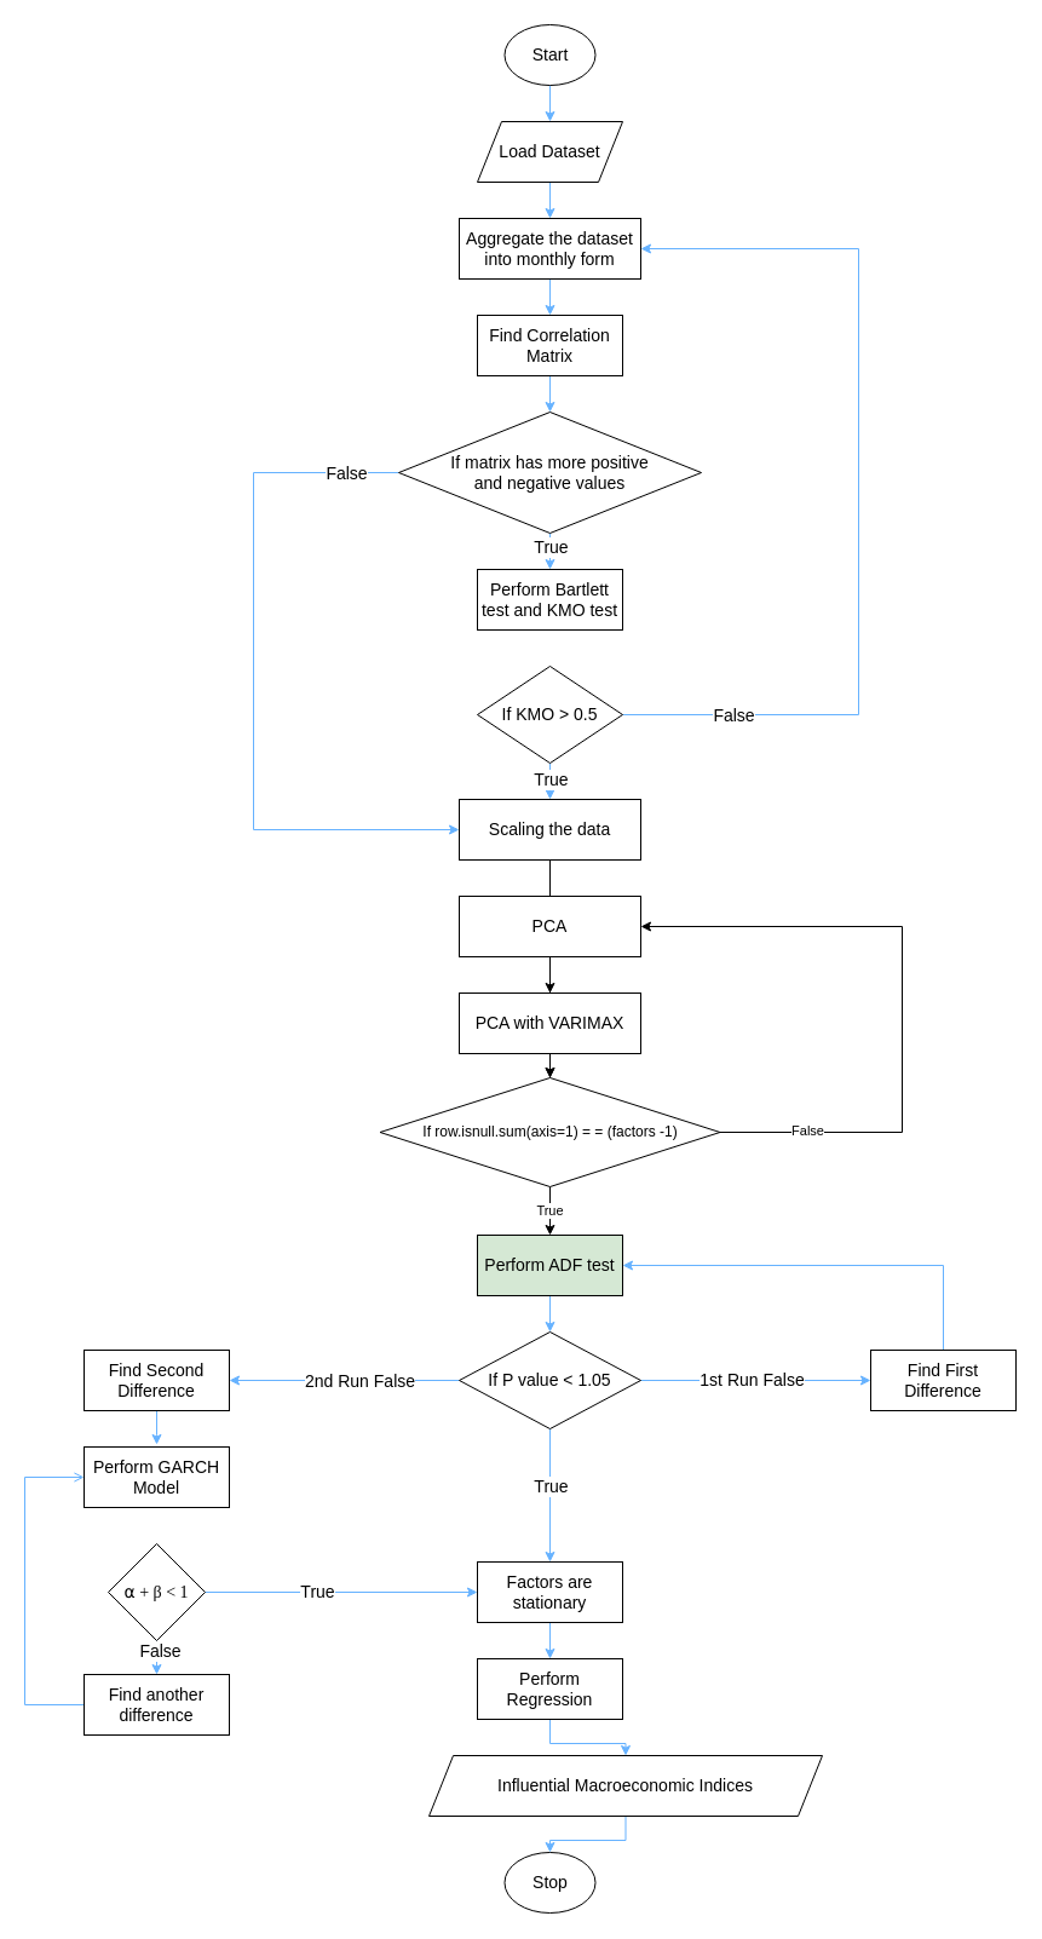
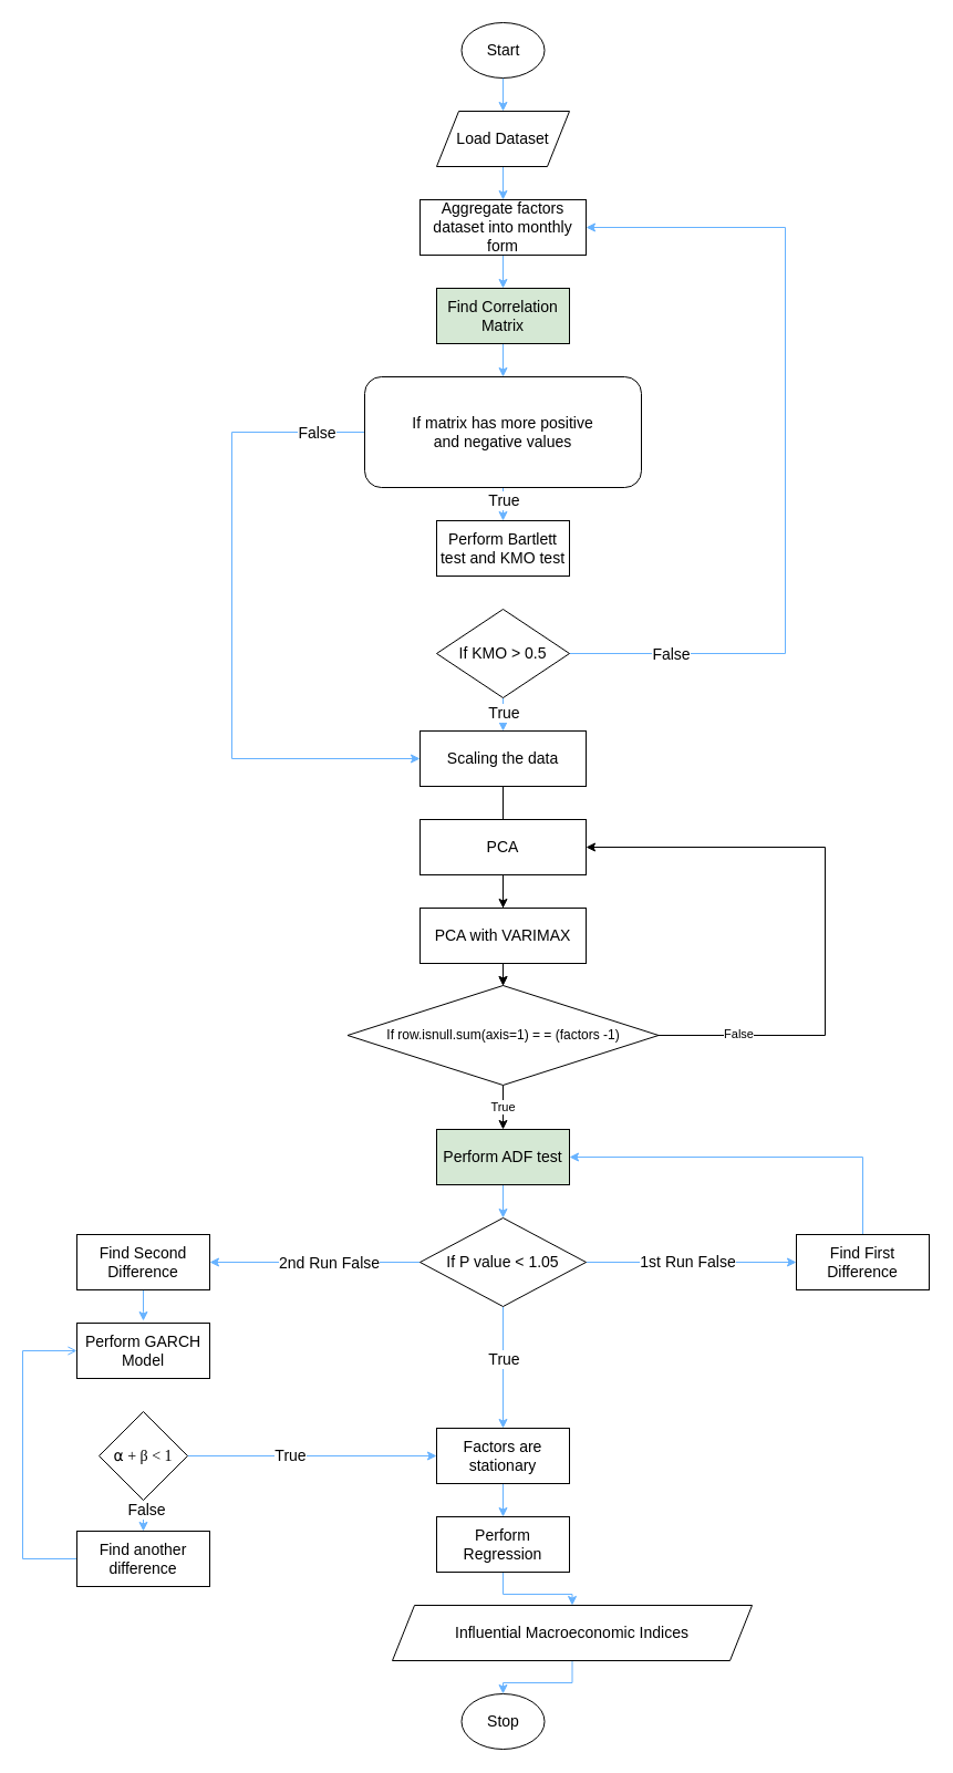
  <mxCell id="0" />
  <mxCell id="1" parent="0" />
  <mxCell id="2" style="edgeStyle=orthogonalEdgeStyle;rounded=0;orthogonalLoop=1;jettySize=auto;html=1;entryX=0.5;entryY=0;entryDx=0;entryDy=0;fontSize=14;strokeColor=#66B2FF;" parent="1" source="3" target="5" edge="1"><mxGeometry relative="1" as="geometry" /></mxCell>
  <mxCell id="3" value="Start" style="ellipse;whiteSpace=wrap;html=1;fontSize=14;" parent="1" vertex="1"><mxGeometry x="416.5" y="20" width="75" height="50" as="geometry" /></mxCell>
  <mxCell id="4" value="" style="edgeStyle=orthogonalEdgeStyle;rounded=0;orthogonalLoop=1;jettySize=auto;html=1;fontSize=14;strokeColor=#66B2FF;" parent="1" source="5" target="7" edge="1"><mxGeometry relative="1" as="geometry" /></mxCell>
  <mxCell id="5" value="Load Dataset" style="shape=parallelogram;perimeter=parallelogramPerimeter;whiteSpace=wrap;html=1;fixedSize=1;fontSize=14;" parent="1" vertex="1"><mxGeometry x="394" y="100" width="120" height="50" as="geometry" /></mxCell>
  <mxCell id="6" style="edgeStyle=orthogonalEdgeStyle;rounded=0;orthogonalLoop=1;jettySize=auto;html=1;entryX=0.5;entryY=0;entryDx=0;entryDy=0;fontSize=14;strokeColor=#66B2FF;" parent="1" source="7" target="9" edge="1"><mxGeometry relative="1" as="geometry" /></mxCell>
- <mxCell id="7" value="Aggregate the dataset into monthly form" style="rounded=0;whiteSpace=wrap;html=1;fontSize=14;" parent="1" vertex="1"><mxGeometry x="379" y="180" width="150" height="50" as="geometry" /></mxCell>
+ <mxCell id="7" value="Aggregate factors dataset into monthly form" style="rounded=0;whiteSpace=wrap;html=1;fontSize=14;" parent="1" vertex="1"><mxGeometry x="379" y="180" width="150" height="50" as="geometry" /></mxCell>
  <mxCell id="8" style="edgeStyle=orthogonalEdgeStyle;rounded=0;orthogonalLoop=1;jettySize=auto;html=1;entryX=0.5;entryY=0;entryDx=0;entryDy=0;fontSize=14;strokeColor=#66B2FF;" parent="1" source="9" target="14" edge="1"><mxGeometry relative="1" as="geometry" /></mxCell>
- <mxCell id="9" value="Find Correlation Matrix" style="rounded=0;whiteSpace=wrap;html=1;fontSize=14;" parent="1" vertex="1"><mxGeometry x="394" y="260" width="120" height="50" as="geometry" /></mxCell>
+ <mxCell id="9" value="Find Correlation Matrix" style="rounded=0;whiteSpace=wrap;html=1;fontSize=14;fillColor=#d5e8d4;" parent="1" vertex="1"><mxGeometry x="394" y="260" width="120" height="50" as="geometry" /></mxCell>
  <mxCell id="10" style="edgeStyle=orthogonalEdgeStyle;rounded=0;orthogonalLoop=1;jettySize=auto;html=1;entryX=0.5;entryY=0;entryDx=0;entryDy=0;fontSize=14;strokeColor=#66B2FF;" parent="1" source="14" target="15" edge="1"><mxGeometry relative="1" as="geometry" /></mxCell>
  <mxCell id="11" value="True" style="edgeLabel;html=1;align=center;verticalAlign=middle;resizable=0;points=[];fontSize=14;" parent="10" vertex="1" connectable="0"><mxGeometry x="0.24" y="1" relative="1" as="geometry"><mxPoint x="-1" as="offset" /></mxGeometry></mxCell>
  <mxCell id="12" style="edgeStyle=orthogonalEdgeStyle;rounded=0;orthogonalLoop=1;jettySize=auto;html=1;entryX=0;entryY=0.5;entryDx=0;entryDy=0;fontSize=14;strokeColor=#66B2FF;" parent="1" source="14" target="22" edge="1"><mxGeometry relative="1" as="geometry"><Array as="points"><mxPoint x="209" y="390" /><mxPoint x="209" y="685" /></Array></mxGeometry></mxCell>
  <mxCell id="13" value="False" style="edgeLabel;html=1;align=center;verticalAlign=middle;resizable=0;points=[];fontSize=14;" parent="12" vertex="1" connectable="0"><mxGeometry x="-0.85" relative="1" as="geometry"><mxPoint as="offset" /></mxGeometry></mxCell>
- <mxCell id="14" value="If matrix has more positive &lt;br&gt;and negative values" style="rhombus;whiteSpace=wrap;html=1;fontSize=14;align=center;" parent="1" vertex="1"><mxGeometry x="329" y="340" width="250" height="100" as="geometry" /></mxCell>
+ <mxCell id="14" value="If matrix has more positive &lt;br&gt;and negative values" style="whiteSpace=wrap;html=1;fontSize=14;align=center;rounded=1;" parent="1" vertex="1"><mxGeometry x="329" y="340" width="250" height="100" as="geometry" /></mxCell>
  <mxCell id="15" value="Perform Bartlett test and KMO test" style="rounded=0;whiteSpace=wrap;html=1;fontSize=14;" parent="1" vertex="1"><mxGeometry x="394" y="470" width="120" height="50" as="geometry" /></mxCell>
  <mxCell id="16" style="edgeStyle=orthogonalEdgeStyle;rounded=0;orthogonalLoop=1;jettySize=auto;html=1;entryX=0.5;entryY=0;entryDx=0;entryDy=0;fontSize=14;strokeColor=#66B2FF;" parent="1" source="20" target="22" edge="1"><mxGeometry relative="1" as="geometry" /></mxCell>
  <mxCell id="17" value="True" style="edgeLabel;html=1;align=center;verticalAlign=middle;resizable=0;points=[];fontSize=14;" parent="16" vertex="1" connectable="0"><mxGeometry x="0.32" y="1" relative="1" as="geometry"><mxPoint x="-1" as="offset" /></mxGeometry></mxCell>
  <mxCell id="18" style="edgeStyle=orthogonalEdgeStyle;rounded=0;orthogonalLoop=1;jettySize=auto;html=1;entryX=1;entryY=0.5;entryDx=0;entryDy=0;fontSize=14;strokeColor=#66B2FF;" parent="1" source="20" target="7" edge="1"><mxGeometry relative="1" as="geometry"><Array as="points"><mxPoint x="709" y="590" /><mxPoint x="709" y="205" /></Array></mxGeometry></mxCell>
  <mxCell id="19" value="False" style="edgeLabel;html=1;align=center;verticalAlign=middle;resizable=0;points=[];fontSize=14;" parent="18" vertex="1" connectable="0"><mxGeometry x="-0.76" y="-2" relative="1" as="geometry"><mxPoint y="-2" as="offset" /></mxGeometry></mxCell>
  <mxCell id="20" value="If KMO &amp;gt; 0.5" style="rhombus;whiteSpace=wrap;html=1;fontSize=14;" parent="1" vertex="1"><mxGeometry x="394" y="550" width="120" height="80" as="geometry" /></mxCell>
  <mxCell id="21" value="" style="edgeStyle=orthogonalEdgeStyle;rounded=0;orthogonalLoop=1;jettySize=auto;html=1;" edge="1" parent="1" source="22" target="54"><mxGeometry relative="1" as="geometry" /></mxCell>
  <mxCell id="22" value="Scaling the data" style="rounded=0;whiteSpace=wrap;html=1;fontSize=14;" parent="1" vertex="1"><mxGeometry x="379" y="660" width="150" height="50" as="geometry" /></mxCell>
  <mxCell id="23" style="edgeStyle=orthogonalEdgeStyle;rounded=0;orthogonalLoop=1;jettySize=auto;html=1;entryX=0.5;entryY=0;entryDx=0;entryDy=0;fontSize=14;strokeColor=#66B2FF;" parent="1" source="24" target="31" edge="1"><mxGeometry relative="1" as="geometry" /></mxCell>
  <mxCell id="24" value="Perform ADF test" style="rounded=0;whiteSpace=wrap;html=1;fontSize=14;fillColor=#d5e8d4;" parent="1" vertex="1"><mxGeometry x="394" y="1020" width="120" height="50" as="geometry" /></mxCell>
  <mxCell id="25" style="edgeStyle=orthogonalEdgeStyle;rounded=0;orthogonalLoop=1;jettySize=auto;html=1;entryX=1;entryY=0.5;entryDx=0;entryDy=0;fontSize=14;strokeColor=#66B2FF;" parent="1" source="31" target="40" edge="1"><mxGeometry relative="1" as="geometry" /></mxCell>
  <mxCell id="26" value="2nd Run False" style="edgeLabel;html=1;align=center;verticalAlign=middle;resizable=0;points=[];fontSize=14;" parent="25" vertex="1" connectable="0"><mxGeometry x="-0.126" y="2" relative="1" as="geometry"><mxPoint y="-2" as="offset" /></mxGeometry></mxCell>
  <mxCell id="27" style="edgeStyle=orthogonalEdgeStyle;rounded=0;orthogonalLoop=1;jettySize=auto;html=1;entryX=0;entryY=0.5;entryDx=0;entryDy=0;fontSize=14;strokeColor=#66B2FF;" parent="1" source="31" target="50" edge="1"><mxGeometry relative="1" as="geometry" /></mxCell>
  <mxCell id="28" value="1st Run False" style="edgeLabel;html=1;align=center;verticalAlign=middle;resizable=0;points=[];fontSize=14;" parent="27" vertex="1" connectable="0"><mxGeometry x="-0.042" y="1" relative="1" as="geometry"><mxPoint as="offset" /></mxGeometry></mxCell>
  <mxCell id="29" style="edgeStyle=orthogonalEdgeStyle;rounded=0;orthogonalLoop=1;jettySize=auto;html=1;entryX=0.5;entryY=0;entryDx=0;entryDy=0;fontSize=14;strokeColor=#66B2FF;" parent="1" source="31" target="33" edge="1"><mxGeometry relative="1" as="geometry" /></mxCell>
  <mxCell id="30" value="True" style="edgeLabel;html=1;align=center;verticalAlign=middle;resizable=0;points=[];fontSize=14;" parent="29" vertex="1" connectable="0"><mxGeometry x="-0.145" y="1" relative="1" as="geometry"><mxPoint x="-1" as="offset" /></mxGeometry></mxCell>
  <mxCell id="31" value="If P value &amp;lt; 1.05" style="rhombus;whiteSpace=wrap;html=1;fontSize=14;" parent="1" vertex="1"><mxGeometry x="379" y="1100" width="150" height="80" as="geometry" /></mxCell>
  <mxCell id="32" style="edgeStyle=orthogonalEdgeStyle;rounded=0;orthogonalLoop=1;jettySize=auto;html=1;entryX=0.5;entryY=0;entryDx=0;entryDy=0;fontSize=14;strokeColor=#66B2FF;" parent="1" source="33" target="35" edge="1"><mxGeometry relative="1" as="geometry" /></mxCell>
  <mxCell id="33" value="Factors are stationary" style="rounded=0;whiteSpace=wrap;html=1;fontSize=14;" parent="1" vertex="1"><mxGeometry x="394" y="1290" width="120" height="50" as="geometry" /></mxCell>
  <mxCell id="34" style="edgeStyle=orthogonalEdgeStyle;rounded=0;orthogonalLoop=1;jettySize=auto;html=1;entryX=0.5;entryY=0;entryDx=0;entryDy=0;fontSize=14;strokeColor=#66B2FF;" parent="1" source="35" target="37" edge="1"><mxGeometry relative="1" as="geometry" /></mxCell>
  <mxCell id="35" value="Perform Regression" style="rounded=0;whiteSpace=wrap;html=1;fontSize=14;" parent="1" vertex="1"><mxGeometry x="394" y="1370" width="120" height="50" as="geometry" /></mxCell>
  <mxCell id="36" style="edgeStyle=orthogonalEdgeStyle;rounded=0;orthogonalLoop=1;jettySize=auto;html=1;entryX=0.5;entryY=0;entryDx=0;entryDy=0;fontSize=14;strokeColor=#66B2FF;" parent="1" source="37" target="38" edge="1"><mxGeometry relative="1" as="geometry" /></mxCell>
  <mxCell id="37" value="Influential Macroeconomic Indices" style="shape=parallelogram;perimeter=parallelogramPerimeter;whiteSpace=wrap;html=1;fixedSize=1;fontSize=14;" parent="1" vertex="1"><mxGeometry x="354" y="1450" width="325" height="50" as="geometry" /></mxCell>
  <mxCell id="38" value="Stop" style="ellipse;whiteSpace=wrap;html=1;fontSize=14;" parent="1" vertex="1"><mxGeometry x="416.5" y="1530" width="75" height="50" as="geometry" /></mxCell>
  <mxCell id="39" style="edgeStyle=orthogonalEdgeStyle;rounded=0;orthogonalLoop=1;jettySize=auto;html=1;fontSize=14;strokeColor=#66B2FF;" parent="1" source="40" edge="1"><mxGeometry relative="1" as="geometry"><mxPoint x="129" y="1193" as="targetPoint" /></mxGeometry></mxCell>
  <mxCell id="40" value="Find Second Difference" style="rounded=0;whiteSpace=wrap;html=1;fontSize=14;" parent="1" vertex="1"><mxGeometry x="69" y="1115" width="120" height="50" as="geometry" /></mxCell>
  <mxCell id="41" value="Perform GARCH Model" style="rounded=0;whiteSpace=wrap;html=1;fontSize=14;" parent="1" vertex="1"><mxGeometry x="69" y="1195" width="120" height="50" as="geometry" /></mxCell>
  <mxCell id="42" value="" style="edgeStyle=orthogonalEdgeStyle;rounded=0;orthogonalLoop=1;jettySize=auto;html=1;fontSize=14;strokeColor=#66B2FF;" parent="1" source="46" target="48" edge="1"><mxGeometry relative="1" as="geometry" /></mxCell>
  <mxCell id="43" value="False" style="edgeLabel;html=1;align=center;verticalAlign=middle;resizable=0;points=[];fontSize=14;" parent="42" vertex="1" connectable="0"><mxGeometry x="0.231" y="2" relative="1" as="geometry"><mxPoint as="offset" /></mxGeometry></mxCell>
  <mxCell id="44" style="edgeStyle=orthogonalEdgeStyle;rounded=0;orthogonalLoop=1;jettySize=auto;html=1;fontSize=14;strokeColor=#66B2FF;" parent="1" source="46" target="33" edge="1"><mxGeometry relative="1" as="geometry" /></mxCell>
  <mxCell id="45" value="True" style="edgeLabel;html=1;align=center;verticalAlign=middle;resizable=0;points=[];fontSize=14;" parent="44" vertex="1" connectable="0"><mxGeometry x="-0.182" y="1" relative="1" as="geometry"><mxPoint as="offset" /></mxGeometry></mxCell>
  <mxCell id="46" value="&lt;span style=&quot;text-align: start;&quot; id=&quot;docs-internal-guid-f7596475-7fff-9a4c-d4e9-b0a9f492e0af&quot;&gt;&lt;p style=&quot;line-height: 1.2; text-align: center; margin-top: 0pt; margin-bottom: 0pt;&quot; dir=&quot;ltr&quot;&gt;&lt;span style=&quot;font-family: &amp;quot;Times New Roman&amp;quot;; font-variant-ligatures: normal; font-variant-east-asian: normal; font-variant-position: normal; vertical-align: baseline;&quot;&gt;&lt;font style=&quot;font-size: 14px;&quot;&gt;⍺ + β &amp;lt; 1&lt;/font&gt;&lt;/span&gt;&lt;/p&gt;&lt;/span&gt;" style="rhombus;whiteSpace=wrap;html=1;fontSize=14;" parent="1" vertex="1"><mxGeometry x="89" y="1275" width="80" height="80" as="geometry" /></mxCell>
  <mxCell id="47" style="edgeStyle=orthogonalEdgeStyle;rounded=0;orthogonalLoop=1;jettySize=auto;html=1;entryX=0;entryY=0.5;entryDx=0;entryDy=0;fontSize=14;strokeColor=#66B2FF;endArrow=open;" parent="1" source="48" target="41" edge="1"><mxGeometry relative="1" as="geometry"><Array as="points"><mxPoint x="20" y="1408" /><mxPoint x="20" y="1220" /></Array></mxGeometry></mxCell>
  <mxCell id="48" value="Find another difference" style="rounded=0;whiteSpace=wrap;html=1;fontSize=14;" parent="1" vertex="1"><mxGeometry x="69" y="1383" width="120" height="50" as="geometry" /></mxCell>
  <mxCell id="49" style="edgeStyle=orthogonalEdgeStyle;rounded=0;orthogonalLoop=1;jettySize=auto;html=1;entryX=1;entryY=0.5;entryDx=0;entryDy=0;fontSize=14;strokeColor=#66B2FF;" parent="1" source="50" target="24" edge="1"><mxGeometry relative="1" as="geometry"><Array as="points"><mxPoint x="779" y="1045" /></Array></mxGeometry></mxCell>
  <mxCell id="50" value="Find First Difference" style="rounded=0;whiteSpace=wrap;html=1;fontSize=14;" parent="1" vertex="1"><mxGeometry x="719" y="1115" width="120" height="50" as="geometry" /></mxCell>
  <mxCell id="51" value="" style="edgeStyle=orthogonalEdgeStyle;rounded=0;orthogonalLoop=1;jettySize=auto;html=1;" edge="1" parent="1" source="52" target="58"><mxGeometry relative="1" as="geometry" /></mxCell>
  <mxCell id="52" value="PCA" style="rounded=0;whiteSpace=wrap;html=1;fontSize=14;" vertex="1" parent="1"><mxGeometry x="379" y="740" width="150" height="50" as="geometry" /></mxCell>
  <mxCell id="53" value="" style="edgeStyle=orthogonalEdgeStyle;rounded=0;orthogonalLoop=1;jettySize=auto;html=1;" edge="1" parent="1" source="54" target="58"><mxGeometry relative="1" as="geometry" /></mxCell>
  <mxCell id="54" value="PCA with VARIMAX" style="rounded=0;whiteSpace=wrap;html=1;fontSize=14;" vertex="1" parent="1"><mxGeometry x="379" y="820" width="150" height="50" as="geometry" /></mxCell>
  <mxCell id="55" value="True" style="edgeStyle=orthogonalEdgeStyle;rounded=0;orthogonalLoop=1;jettySize=auto;html=1;" edge="1" parent="1" source="58" target="24"><mxGeometry relative="1" as="geometry" /></mxCell>
  <mxCell id="56" style="edgeStyle=orthogonalEdgeStyle;rounded=0;orthogonalLoop=1;jettySize=auto;html=1;entryX=1;entryY=0.5;entryDx=0;entryDy=0;" edge="1" parent="1" source="58" target="52"><mxGeometry relative="1" as="geometry"><Array as="points"><mxPoint x="745" y="935" /><mxPoint x="745" y="765" /></Array></mxGeometry></mxCell>
  <mxCell id="57" value="False" style="edgeLabel;html=1;align=center;verticalAlign=middle;resizable=0;points=[];" vertex="1" connectable="0" parent="56"><mxGeometry x="-0.737" y="2" relative="1" as="geometry"><mxPoint x="1" as="offset" /></mxGeometry></mxCell>
  <mxCell id="58" value="If row.isnull.sum(axis=1) = = (factors -1)" style="rhombus;whiteSpace=wrap;html=1;" vertex="1" parent="1"><mxGeometry x="313.5" y="890" width="281" height="90" as="geometry" /></mxCell>
